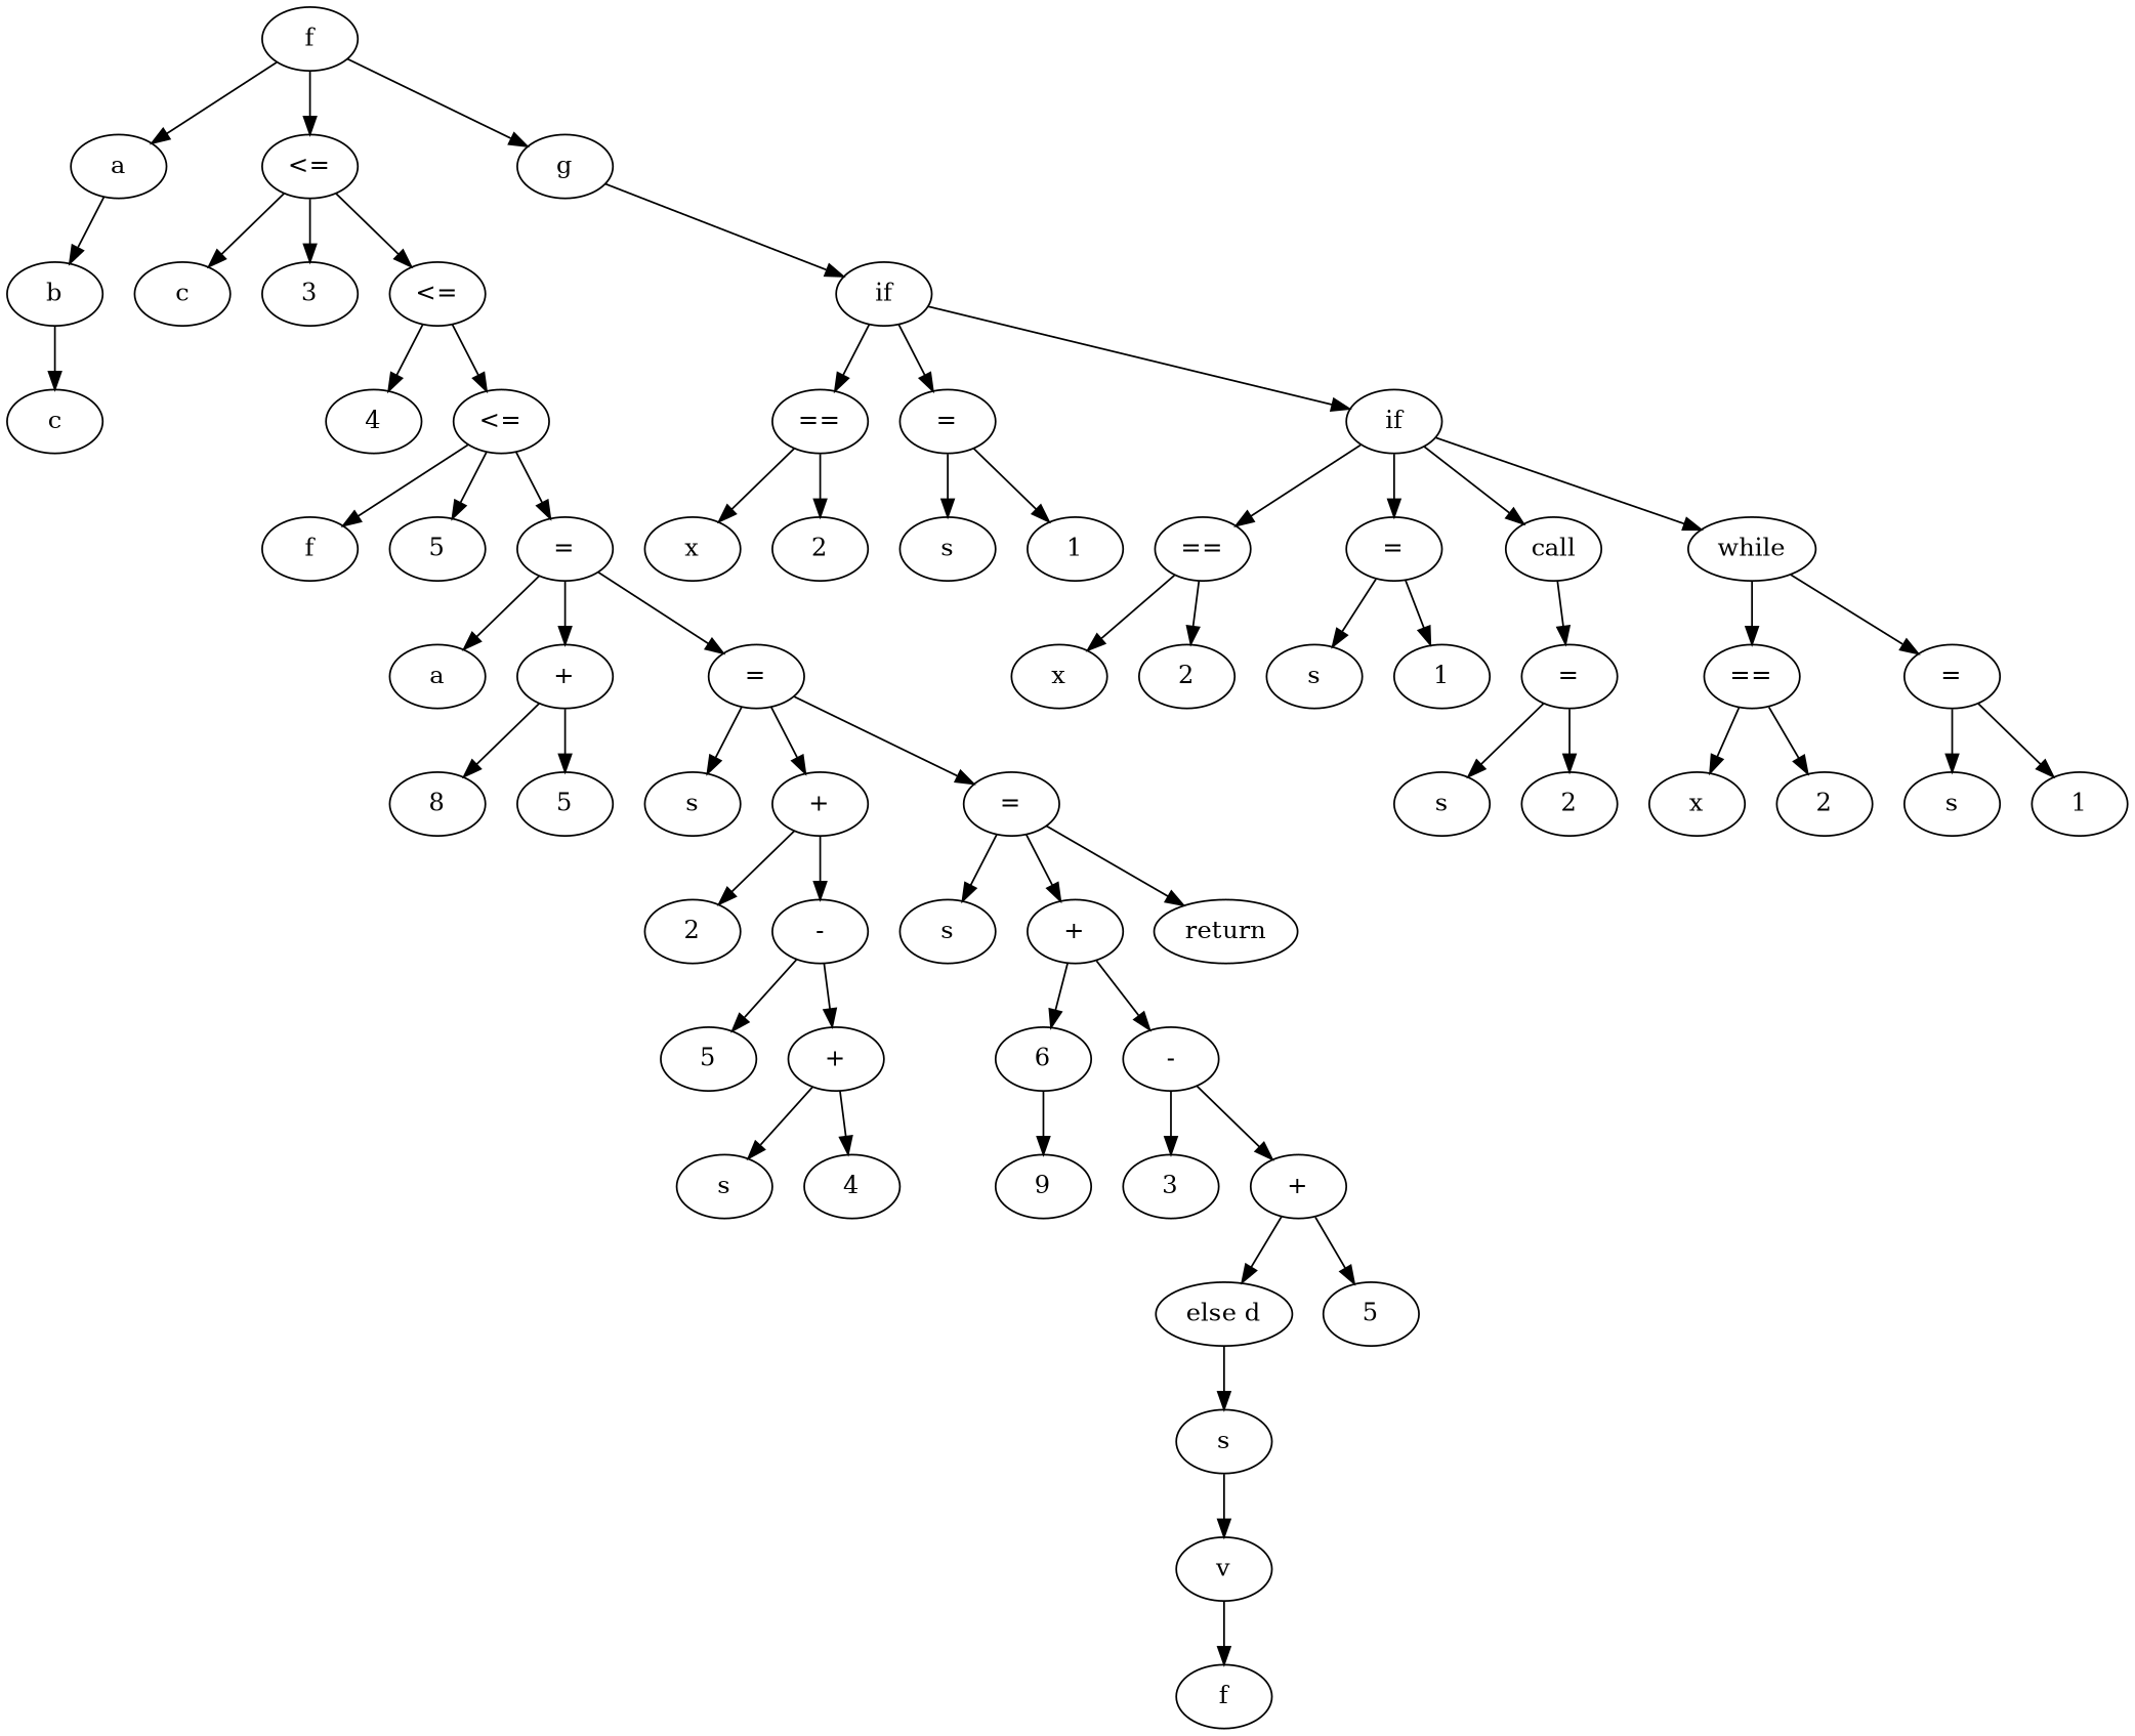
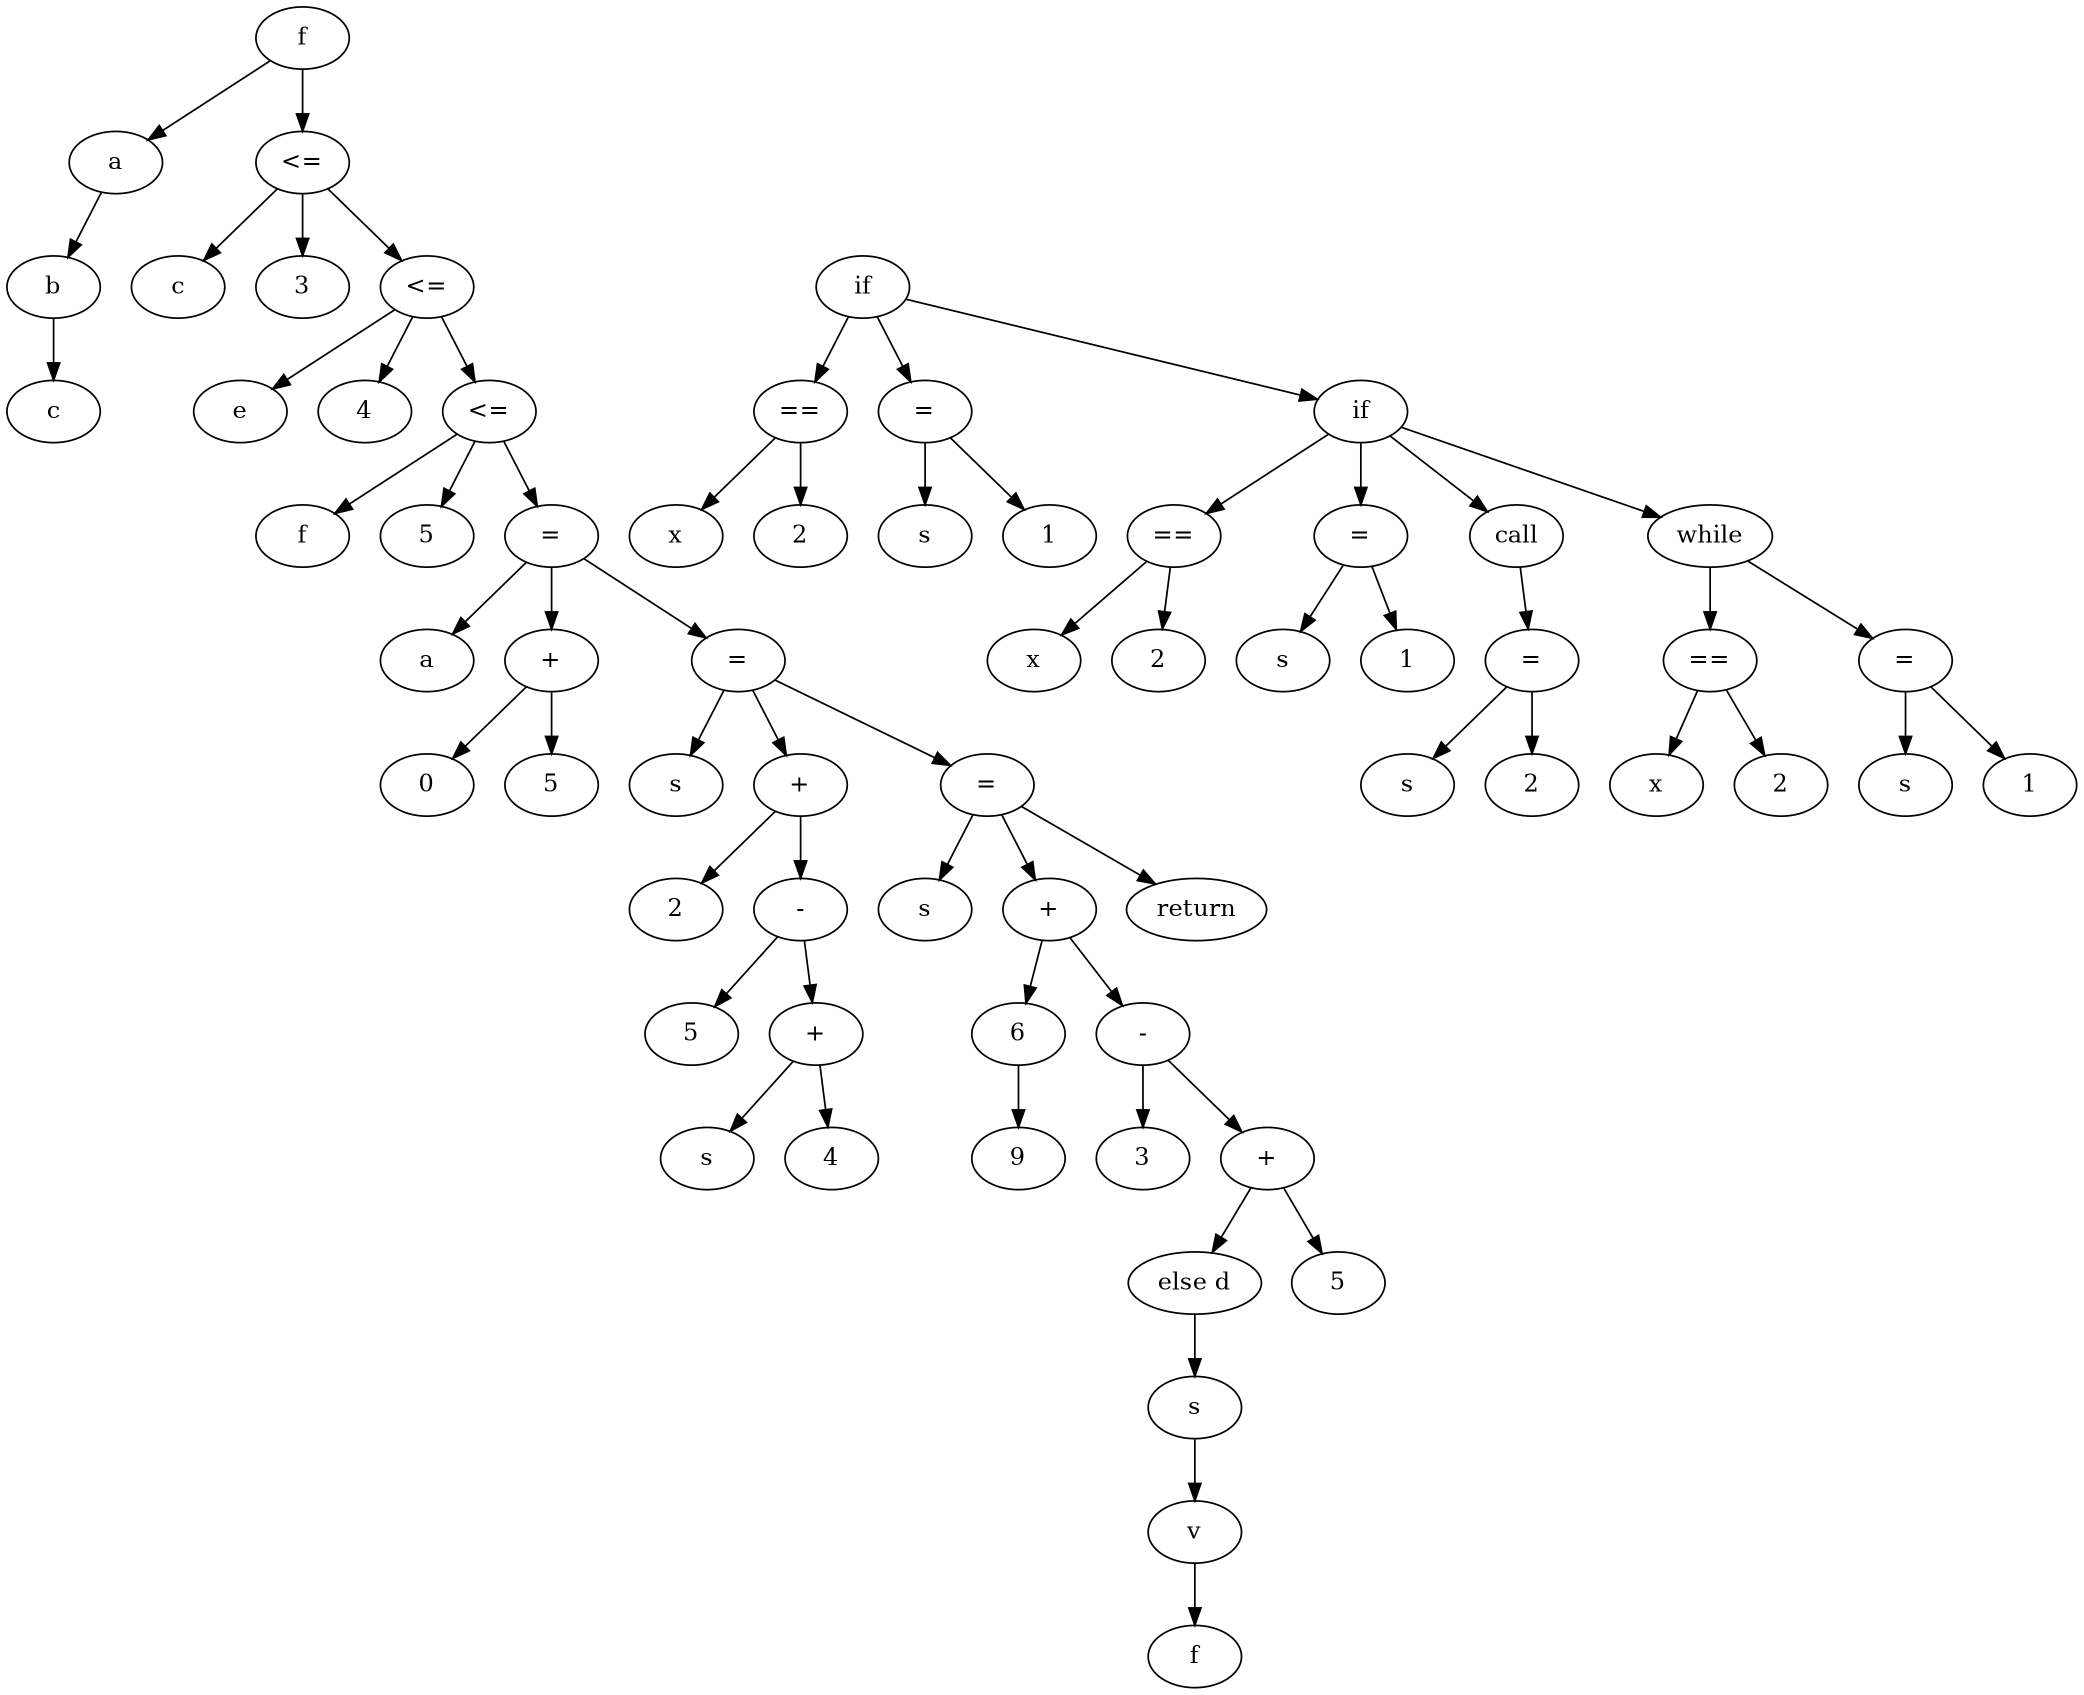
  digraph {
    n1 [label=f]
    n2 [label=a]
    n3 [label="<="]
-   n4 [label=g]
    n5 [label=b]
    n6 [label=c]
    n7 [label=3]
    n8 [label="<="]
    n9 [label=if]
    n10 [label=c]
+   n11 [label=e]
    n12 [label=4]
    n13 [label="<="]
    n14 [label=f]
    n15 [label=5]
    n16 [label="="]
    n17 [label=a]
    n18 [label="+"]
    n19 [label="="]
-   n20 [label=8]
+   n20 [label=0]
    n21 [label=5]
    n22 [label=s]
    n23 [label="+"]
    n24 [label="="]
    n25 [label=2]
    n26 [label="-"]
    n27 [label=s]
    n28 [label="+"]
    n29 [label=return]
    n30 [label=5]
    n31 [label="+"]
    n32 [label=s]
    n33 [label=4]
    n34 [label=6]
    n35 [label="-"]
    n36 [label=9]
    n37 [label=3]
    n38 [label="+"]
    n39 [label="else d"]
    n40 [label=5]
    n41 [label=s]
    n42 [label=v]
    n43 [label=f]
    n44 [label="=="]
    n45 [label="="]
    n46 [label=if]
    n47 [label=x]
    n48 [label=2]
    n49 [label=s]
    n50 [label=1]
    n51 [label="=="]
    n52 [label="="]
    n53 [label=call]
    n54 [label=while]
    n55 [label=x]
    n56 [label=2]
    n57 [label=s]
    n58 [label=1]
    n59 [label="="]
    n60 [label="=="]
    n61 [label="="]
    n62 [label=s]
    n63 [label=2]
    n64 [label=x]
    n65 [label=2]
    n66 [label=s]
    n67 [label=1]
    n1 -> n2
    n1 -> n3
-   n1 -> n4
    n2 -> n5
    n3 -> n6
    n3 -> n7
    n3 -> n8
-   n4 -> n9
    n5 -> n10
+   n8 -> n11
    n8 -> n12
    n8 -> n13
    n9 -> n44
    n9 -> n45
    n9 -> n46
    n13 -> n14
    n13 -> n15
    n13 -> n16
    n16 -> n17
    n16 -> n18
    n16 -> n19
    n18 -> n20
    n18 -> n21
    n19 -> n22
    n19 -> n23
    n19 -> n24
    n23 -> n25
    n23 -> n26
    n24 -> n27
    n24 -> n28
    n24 -> n29
    n26 -> n30
    n26 -> n31
    n28 -> n34
    n28 -> n35
    n31 -> n32
    n31 -> n33
    n34 -> n36
    n35 -> n37
    n35 -> n38
    n38 -> n39
    n38 -> n40
    n39 -> n41
    n41 -> n42
    n42 -> n43
    n44 -> n47
    n44 -> n48
    n45 -> n49
    n45 -> n50
    n46 -> n51
    n46 -> n52
    n46 -> n53
    n46 -> n54
    n51 -> n55
    n51 -> n56
    n52 -> n57
    n52 -> n58
    n53 -> n59
    n54 -> n60
    n54 -> n61
    n59 -> n62
    n59 -> n63
    n60 -> n64
    n60 -> n65
    n61 -> n66
    n61 -> n67
  }
